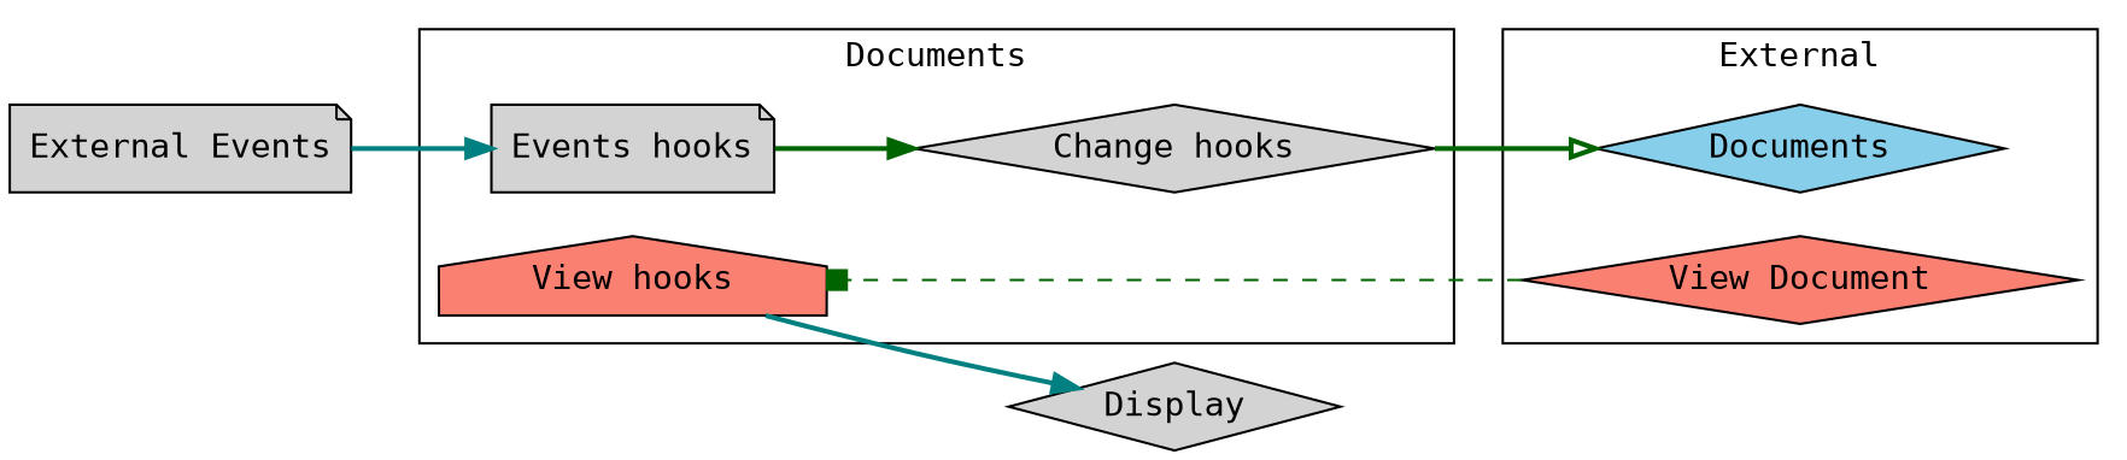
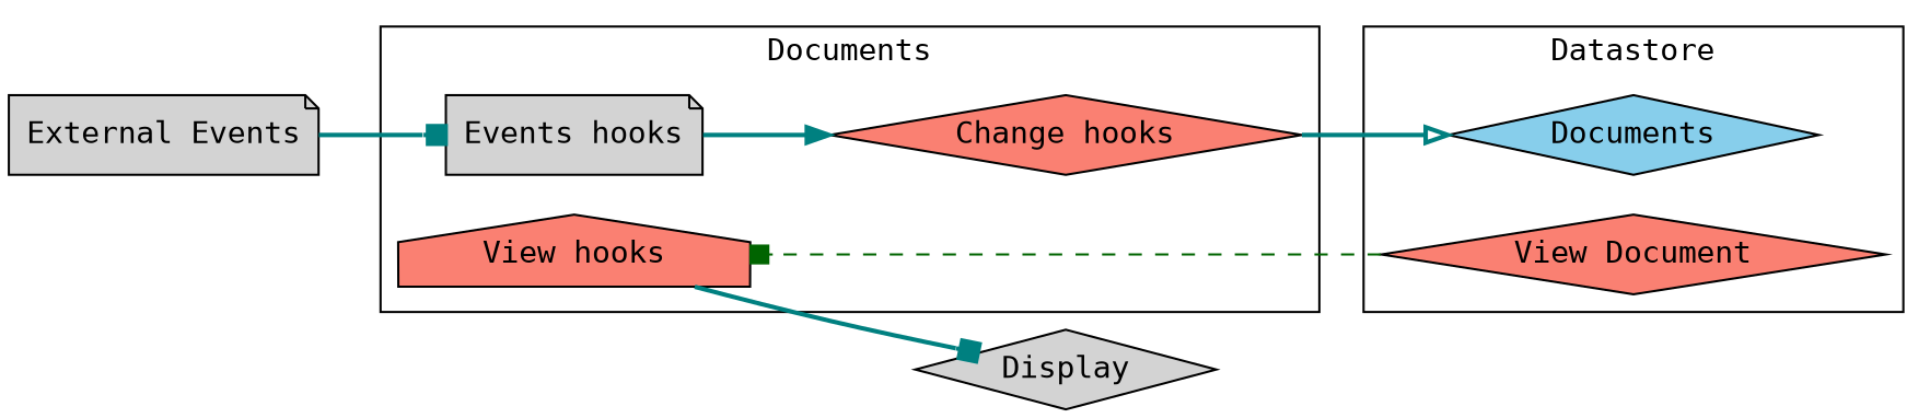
  digraph {
    fontname="DejaVu Sans Mono"
    rankdir=LR
    node [fillcolor=salmon fontname="DejaVu Sans Mono" shape=diamond style=filled]
    edge [arrowhead=box color=teal fontname="DejaVu Sans Mono" style=bold]
    Documents [fillcolor=skyblue]
    n2 [label="View Document"]
    n3 [fillcolor=lightgrey label="Events hooks" shape=note]
-   n4 [fillcolor=lightgrey label="Change hooks"]
+   n4 [label="Change hooks"]
    n5 [label="View hooks" shape=house]
    Display [fillcolor=lightgrey]
    n7 [fillcolor=lightgrey label="External Events" shape=note]
    subgraph cluster_1 {
-     label=External
+     label=Datastore
      Documents
      n2
    }
    subgraph cluster_2 {
      label=Documents
      n3
      n4
      n5
    }
    n2 -> n5 [color=darkgreen style=dashed]
-   n3 -> n4 [arrowhead=normal color=darkgreen]
-   n4 -> Documents [arrowhead=onormal color=darkgreen]
-   n5 -> Display [arrowhead=normal]
-   n7 -> n3 [arrowhead=normal]
+   n3 -> n4 [arrowhead=normal]
+   n4 -> Documents [arrowhead=onormal]
+   n5 -> Display
+   n7 -> n3
  }
